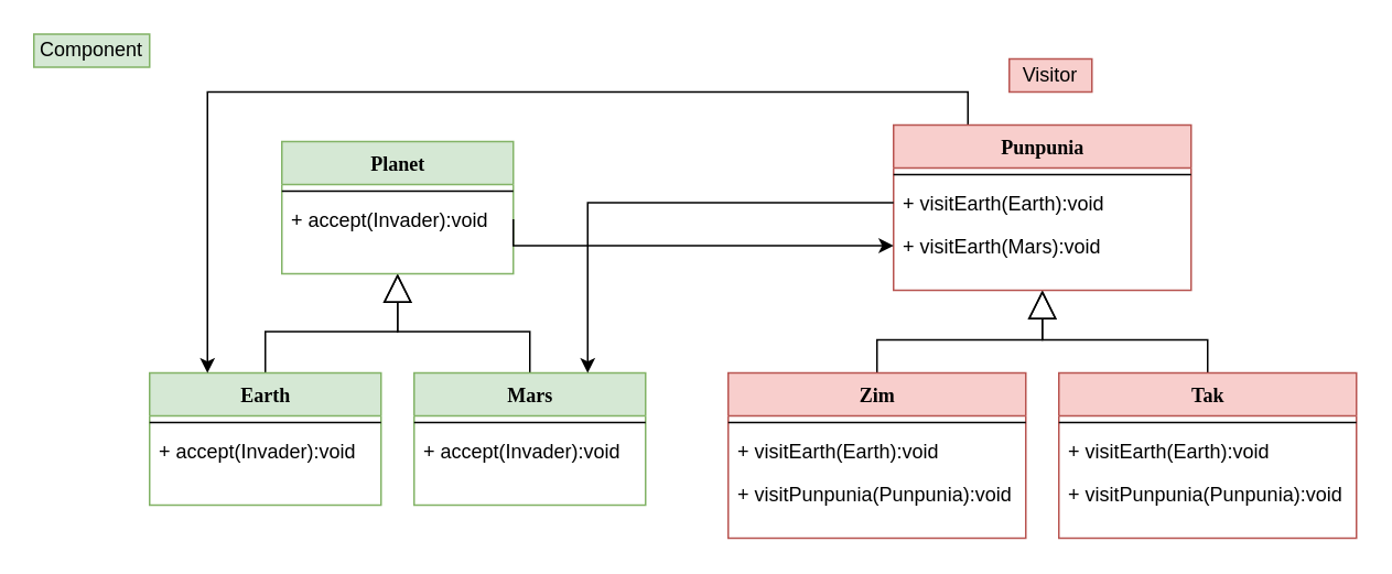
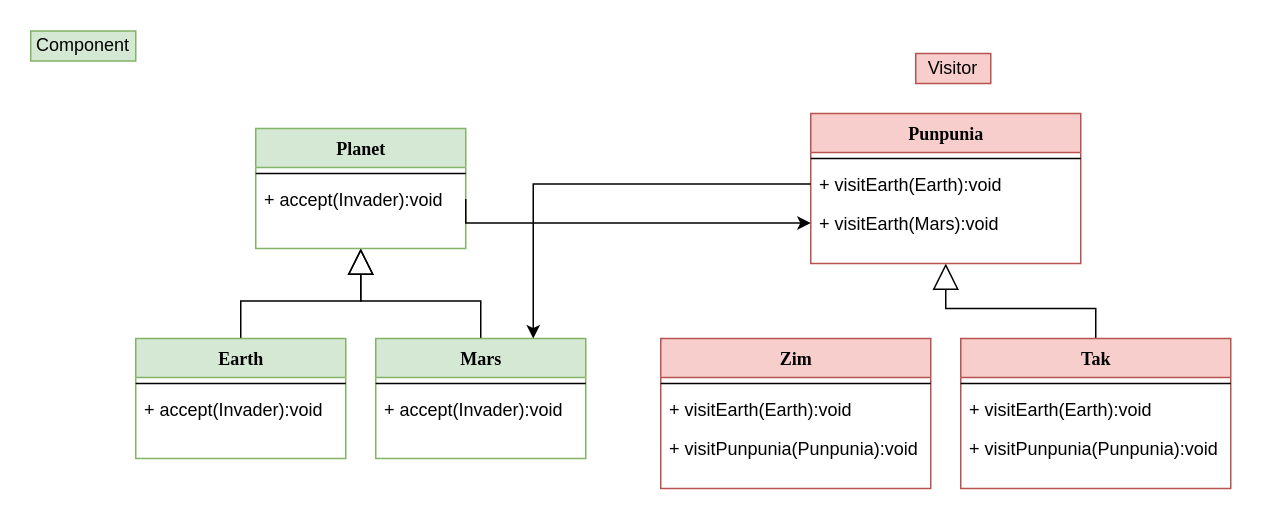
  <mxCell id="0" />
  <mxCell id="1" parent="0" />
  <mxCell id="2" style="edgeStyle=orthogonalEdgeStyle;rounded=0;orthogonalLoop=1;jettySize=auto;html=1;exitX=0.5;exitY=1;exitDx=0;exitDy=0;startArrow=block;startFill=0;startSize=15;endArrow=none;endFill=0;" parent="1" source="4" target="8" edge="1"><mxGeometry relative="1" as="geometry" /></mxCell>
  <mxCell id="3" style="edgeStyle=orthogonalEdgeStyle;rounded=0;orthogonalLoop=1;jettySize=auto;html=1;exitX=0.5;exitY=1;exitDx=0;exitDy=0;entryX=0.5;entryY=0;entryDx=0;entryDy=0;startArrow=block;startFill=0;startSize=15;endArrow=none;endFill=0;" parent="1" source="4" target="11" edge="1"><mxGeometry relative="1" as="geometry" /></mxCell>
  <mxCell id="4" value="Planet" style="swimlane;html=1;fontStyle=1;align=center;verticalAlign=top;childLayout=stackLayout;horizontal=1;startSize=26;horizontalStack=0;resizeParent=1;resizeLast=0;collapsible=1;marginBottom=0;swimlaneFillColor=#ffffff;rounded=0;shadow=0;comic=0;labelBackgroundColor=none;strokeWidth=1;fillColor=#d5e8d4;fontFamily=Verdana;fontSize=12;strokeColor=#82b366;" parent="1" vertex="1"><mxGeometry x="170" y="85" width="140" height="80" as="geometry" /></mxCell>
  <mxCell id="5" value="" style="line;html=1;strokeWidth=1;fillColor=none;align=left;verticalAlign=middle;spacingTop=-1;spacingLeft=3;spacingRight=3;rotatable=0;labelPosition=right;points=[];portConstraint=eastwest;" parent="4" vertex="1"><mxGeometry y="26" width="140" height="8" as="geometry" /></mxCell>
  <mxCell id="6" value="+ accept(Invader):void" style="text;html=1;strokeColor=none;fillColor=none;align=left;verticalAlign=top;spacingLeft=4;spacingRight=4;whiteSpace=wrap;overflow=hidden;rotatable=0;points=[[0,0.5],[1,0.5]];portConstraint=eastwest;" parent="4" vertex="1"><mxGeometry y="34" width="140" height="26" as="geometry" /></mxCell>
  <mxCell id="7" value="Component" style="text;html=1;strokeColor=#82b366;fillColor=#d5e8d4;align=center;verticalAlign=middle;whiteSpace=wrap;rounded=0;" parent="1" vertex="1"><mxGeometry x="20" y="20" width="70" height="20" as="geometry" /></mxCell>
  <mxCell id="8" value="Earth" style="swimlane;html=1;fontStyle=1;align=center;verticalAlign=top;childLayout=stackLayout;horizontal=1;startSize=26;horizontalStack=0;resizeParent=1;resizeLast=0;collapsible=1;marginBottom=0;swimlaneFillColor=#ffffff;rounded=0;shadow=0;comic=0;labelBackgroundColor=none;strokeWidth=1;fillColor=#d5e8d4;fontFamily=Verdana;fontSize=12;strokeColor=#82b366;" parent="1" vertex="1"><mxGeometry x="90" y="225" width="140" height="80" as="geometry" /></mxCell>
  <mxCell id="9" value="" style="line;html=1;strokeWidth=1;fillColor=none;align=left;verticalAlign=middle;spacingTop=-1;spacingLeft=3;spacingRight=3;rotatable=0;labelPosition=right;points=[];portConstraint=eastwest;" parent="8" vertex="1"><mxGeometry y="26" width="140" height="8" as="geometry" /></mxCell>
  <mxCell id="10" value="+ accept(Invader):void" style="text;html=1;strokeColor=none;fillColor=none;align=left;verticalAlign=top;spacingLeft=4;spacingRight=4;whiteSpace=wrap;overflow=hidden;rotatable=0;points=[[0,0.5],[1,0.5]];portConstraint=eastwest;" parent="8" vertex="1"><mxGeometry y="34" width="140" height="26" as="geometry" /></mxCell>
  <mxCell id="11" value="Mars" style="swimlane;html=1;fontStyle=1;align=center;verticalAlign=top;childLayout=stackLayout;horizontal=1;startSize=26;horizontalStack=0;resizeParent=1;resizeLast=0;collapsible=1;marginBottom=0;swimlaneFillColor=#ffffff;rounded=0;shadow=0;comic=0;labelBackgroundColor=none;strokeWidth=1;fillColor=#d5e8d4;fontFamily=Verdana;fontSize=12;strokeColor=#82b366;" parent="1" vertex="1"><mxGeometry x="250" y="225" width="140" height="80" as="geometry" /></mxCell>
  <mxCell id="12" value="" style="line;html=1;strokeWidth=1;fillColor=none;align=left;verticalAlign=middle;spacingTop=-1;spacingLeft=3;spacingRight=3;rotatable=0;labelPosition=right;points=[];portConstraint=eastwest;" parent="11" vertex="1"><mxGeometry y="26" width="140" height="8" as="geometry" /></mxCell>
  <mxCell id="13" value="+ accept(Invader):void" style="text;html=1;strokeColor=none;fillColor=none;align=left;verticalAlign=top;spacingLeft=4;spacingRight=4;whiteSpace=wrap;overflow=hidden;rotatable=0;points=[[0,0.5],[1,0.5]];portConstraint=eastwest;" parent="11" vertex="1"><mxGeometry y="34" width="140" height="26" as="geometry" /></mxCell>
- <mxCell id="14" style="edgeStyle=orthogonalEdgeStyle;rounded=0;orthogonalLoop=1;jettySize=auto;html=1;exitX=0.5;exitY=1;exitDx=0;exitDy=0;entryX=0.5;entryY=0;entryDx=0;entryDy=0;startArrow=block;startFill=0;startSize=15;endArrow=none;endFill=0;" parent="1" source="17" target="22" edge="1"><mxGeometry relative="1" as="geometry" /></mxCell>
  <mxCell id="15" style="edgeStyle=orthogonalEdgeStyle;rounded=0;orthogonalLoop=1;jettySize=auto;html=1;exitX=0.5;exitY=1;exitDx=0;exitDy=0;entryX=0.5;entryY=0;entryDx=0;entryDy=0;startArrow=block;startFill=0;startSize=15;endArrow=none;endFill=0;" parent="1" source="17" target="26" edge="1"><mxGeometry relative="1" as="geometry" /></mxCell>
- <mxCell id="16" style="edgeStyle=orthogonalEdgeStyle;rounded=0;orthogonalLoop=1;jettySize=auto;html=1;exitX=0.25;exitY=0;exitDx=0;exitDy=0;entryX=0.25;entryY=0;entryDx=0;entryDy=0;startArrow=none;startFill=0;endArrow=classic;endFill=1;" edge="1" parent="1" source="17" target="8"><mxGeometry relative="1" as="geometry" /></mxCell>
  <mxCell id="17" value="Punpunia" style="swimlane;html=1;fontStyle=1;align=center;verticalAlign=top;childLayout=stackLayout;horizontal=1;startSize=26;horizontalStack=0;resizeParent=1;resizeLast=0;collapsible=1;marginBottom=0;swimlaneFillColor=#ffffff;rounded=0;shadow=0;comic=0;labelBackgroundColor=none;strokeWidth=1;fillColor=#f8cecc;fontFamily=Verdana;fontSize=12;strokeColor=#b85450;" parent="1" vertex="1"><mxGeometry x="540" y="75" width="180" height="100" as="geometry" /></mxCell>
  <mxCell id="18" value="" style="line;html=1;strokeWidth=1;fillColor=none;align=left;verticalAlign=middle;spacingTop=-1;spacingLeft=3;spacingRight=3;rotatable=0;labelPosition=right;points=[];portConstraint=eastwest;" parent="17" vertex="1"><mxGeometry y="26" width="180" height="8" as="geometry" /></mxCell>
  <mxCell id="19" value="+ visitEarth(Earth):void" style="text;html=1;strokeColor=none;fillColor=none;align=left;verticalAlign=top;spacingLeft=4;spacingRight=4;whiteSpace=wrap;overflow=hidden;rotatable=0;points=[[0,0.5],[1,0.5]];portConstraint=eastwest;" parent="17" vertex="1"><mxGeometry y="34" width="180" height="26" as="geometry" /></mxCell>
  <mxCell id="20" value="+ visitEarth(Mars):void" style="text;html=1;strokeColor=none;fillColor=none;align=left;verticalAlign=top;spacingLeft=4;spacingRight=4;whiteSpace=wrap;overflow=hidden;rotatable=0;points=[[0,0.5],[1,0.5]];portConstraint=eastwest;" parent="17" vertex="1"><mxGeometry y="60" width="180" height="26" as="geometry" /></mxCell>
  <mxCell id="21" value="Visitor" style="text;html=1;strokeColor=#b85450;fillColor=#f8cecc;align=center;verticalAlign=middle;whiteSpace=wrap;rounded=0;" parent="1" vertex="1"><mxGeometry x="610" y="35" width="50" height="20" as="geometry" /></mxCell>
  <mxCell id="22" value="Zim" style="swimlane;html=1;fontStyle=1;align=center;verticalAlign=top;childLayout=stackLayout;horizontal=1;startSize=26;horizontalStack=0;resizeParent=1;resizeLast=0;collapsible=1;marginBottom=0;swimlaneFillColor=#ffffff;rounded=0;shadow=0;comic=0;labelBackgroundColor=none;strokeWidth=1;fillColor=#f8cecc;fontFamily=Verdana;fontSize=12;strokeColor=#b85450;" parent="1" vertex="1"><mxGeometry x="440" y="225" width="180" height="100" as="geometry" /></mxCell>
  <mxCell id="23" value="" style="line;html=1;strokeWidth=1;fillColor=none;align=left;verticalAlign=middle;spacingTop=-1;spacingLeft=3;spacingRight=3;rotatable=0;labelPosition=right;points=[];portConstraint=eastwest;" parent="22" vertex="1"><mxGeometry y="26" width="180" height="8" as="geometry" /></mxCell>
  <mxCell id="24" value="+ visitEarth(Earth):void" style="text;html=1;strokeColor=none;fillColor=none;align=left;verticalAlign=top;spacingLeft=4;spacingRight=4;whiteSpace=wrap;overflow=hidden;rotatable=0;points=[[0,0.5],[1,0.5]];portConstraint=eastwest;" parent="22" vertex="1"><mxGeometry y="34" width="180" height="26" as="geometry" /></mxCell>
  <mxCell id="25" value="+ visitPunpunia(Punpunia):void" style="text;html=1;strokeColor=none;fillColor=none;align=left;verticalAlign=top;spacingLeft=4;spacingRight=4;whiteSpace=wrap;overflow=hidden;rotatable=0;points=[[0,0.5],[1,0.5]];portConstraint=eastwest;" parent="22" vertex="1"><mxGeometry y="60" width="180" height="26" as="geometry" /></mxCell>
  <mxCell id="26" value="Tak" style="swimlane;html=1;fontStyle=1;align=center;verticalAlign=top;childLayout=stackLayout;horizontal=1;startSize=26;horizontalStack=0;resizeParent=1;resizeLast=0;collapsible=1;marginBottom=0;swimlaneFillColor=#ffffff;rounded=0;shadow=0;comic=0;labelBackgroundColor=none;strokeWidth=1;fillColor=#f8cecc;fontFamily=Verdana;fontSize=12;strokeColor=#b85450;" parent="1" vertex="1"><mxGeometry x="640" y="225" width="180" height="100" as="geometry" /></mxCell>
  <mxCell id="27" value="" style="line;html=1;strokeWidth=1;fillColor=none;align=left;verticalAlign=middle;spacingTop=-1;spacingLeft=3;spacingRight=3;rotatable=0;labelPosition=right;points=[];portConstraint=eastwest;" parent="26" vertex="1"><mxGeometry y="26" width="180" height="8" as="geometry" /></mxCell>
  <mxCell id="28" value="+ visitEarth(Earth):void" style="text;html=1;strokeColor=none;fillColor=none;align=left;verticalAlign=top;spacingLeft=4;spacingRight=4;whiteSpace=wrap;overflow=hidden;rotatable=0;points=[[0,0.5],[1,0.5]];portConstraint=eastwest;" parent="26" vertex="1"><mxGeometry y="34" width="180" height="26" as="geometry" /></mxCell>
  <mxCell id="29" value="+ visitPunpunia(Punpunia):void" style="text;html=1;strokeColor=none;fillColor=none;align=left;verticalAlign=top;spacingLeft=4;spacingRight=4;whiteSpace=wrap;overflow=hidden;rotatable=0;points=[[0,0.5],[1,0.5]];portConstraint=eastwest;" parent="26" vertex="1"><mxGeometry y="60" width="180" height="26" as="geometry" /></mxCell>
  <mxCell id="30" style="edgeStyle=orthogonalEdgeStyle;rounded=0;orthogonalLoop=1;jettySize=auto;html=1;exitX=0;exitY=0.5;exitDx=0;exitDy=0;entryX=0.75;entryY=0;entryDx=0;entryDy=0;endArrow=classic;endFill=1;startArrow=none;startFill=0;" edge="1" parent="1" source="19" target="11"><mxGeometry relative="1" as="geometry" /></mxCell>
  <mxCell id="31" style="edgeStyle=orthogonalEdgeStyle;rounded=0;orthogonalLoop=1;jettySize=auto;html=1;exitX=1;exitY=0.5;exitDx=0;exitDy=0;entryX=0;entryY=0.5;entryDx=0;entryDy=0;startArrow=none;startFill=0;endArrow=classic;endFill=1;" edge="1" parent="1" source="6" target="20"><mxGeometry relative="1" as="geometry"><Array as="points"><mxPoint x="310" y="148" /></Array></mxGeometry></mxCell>
